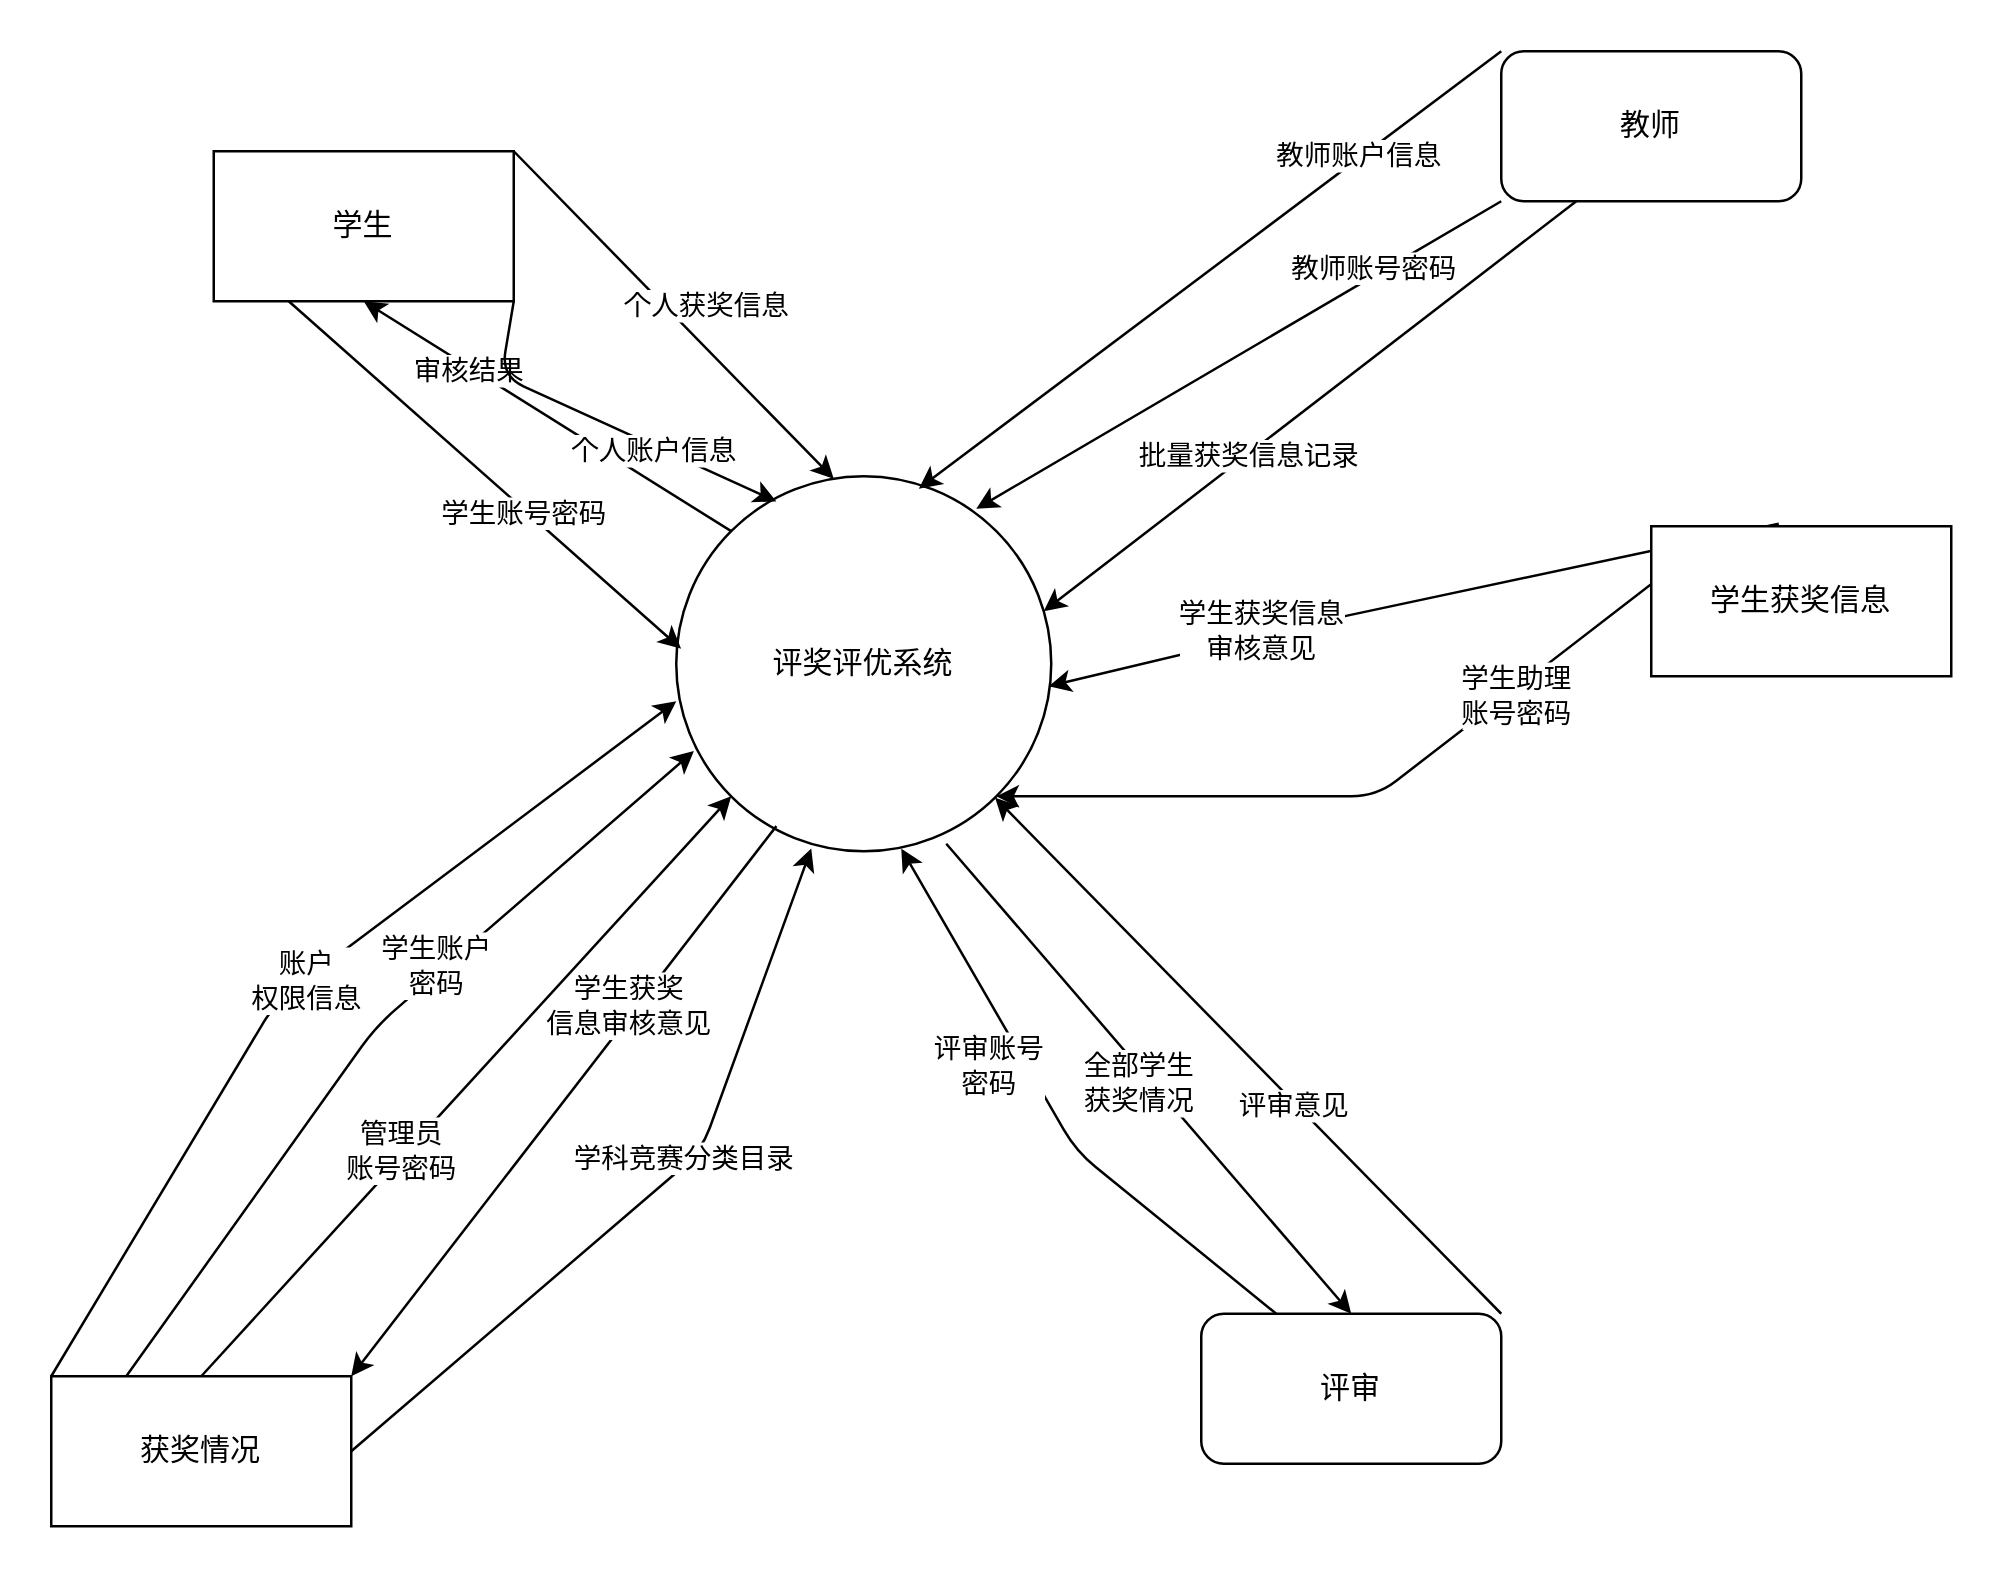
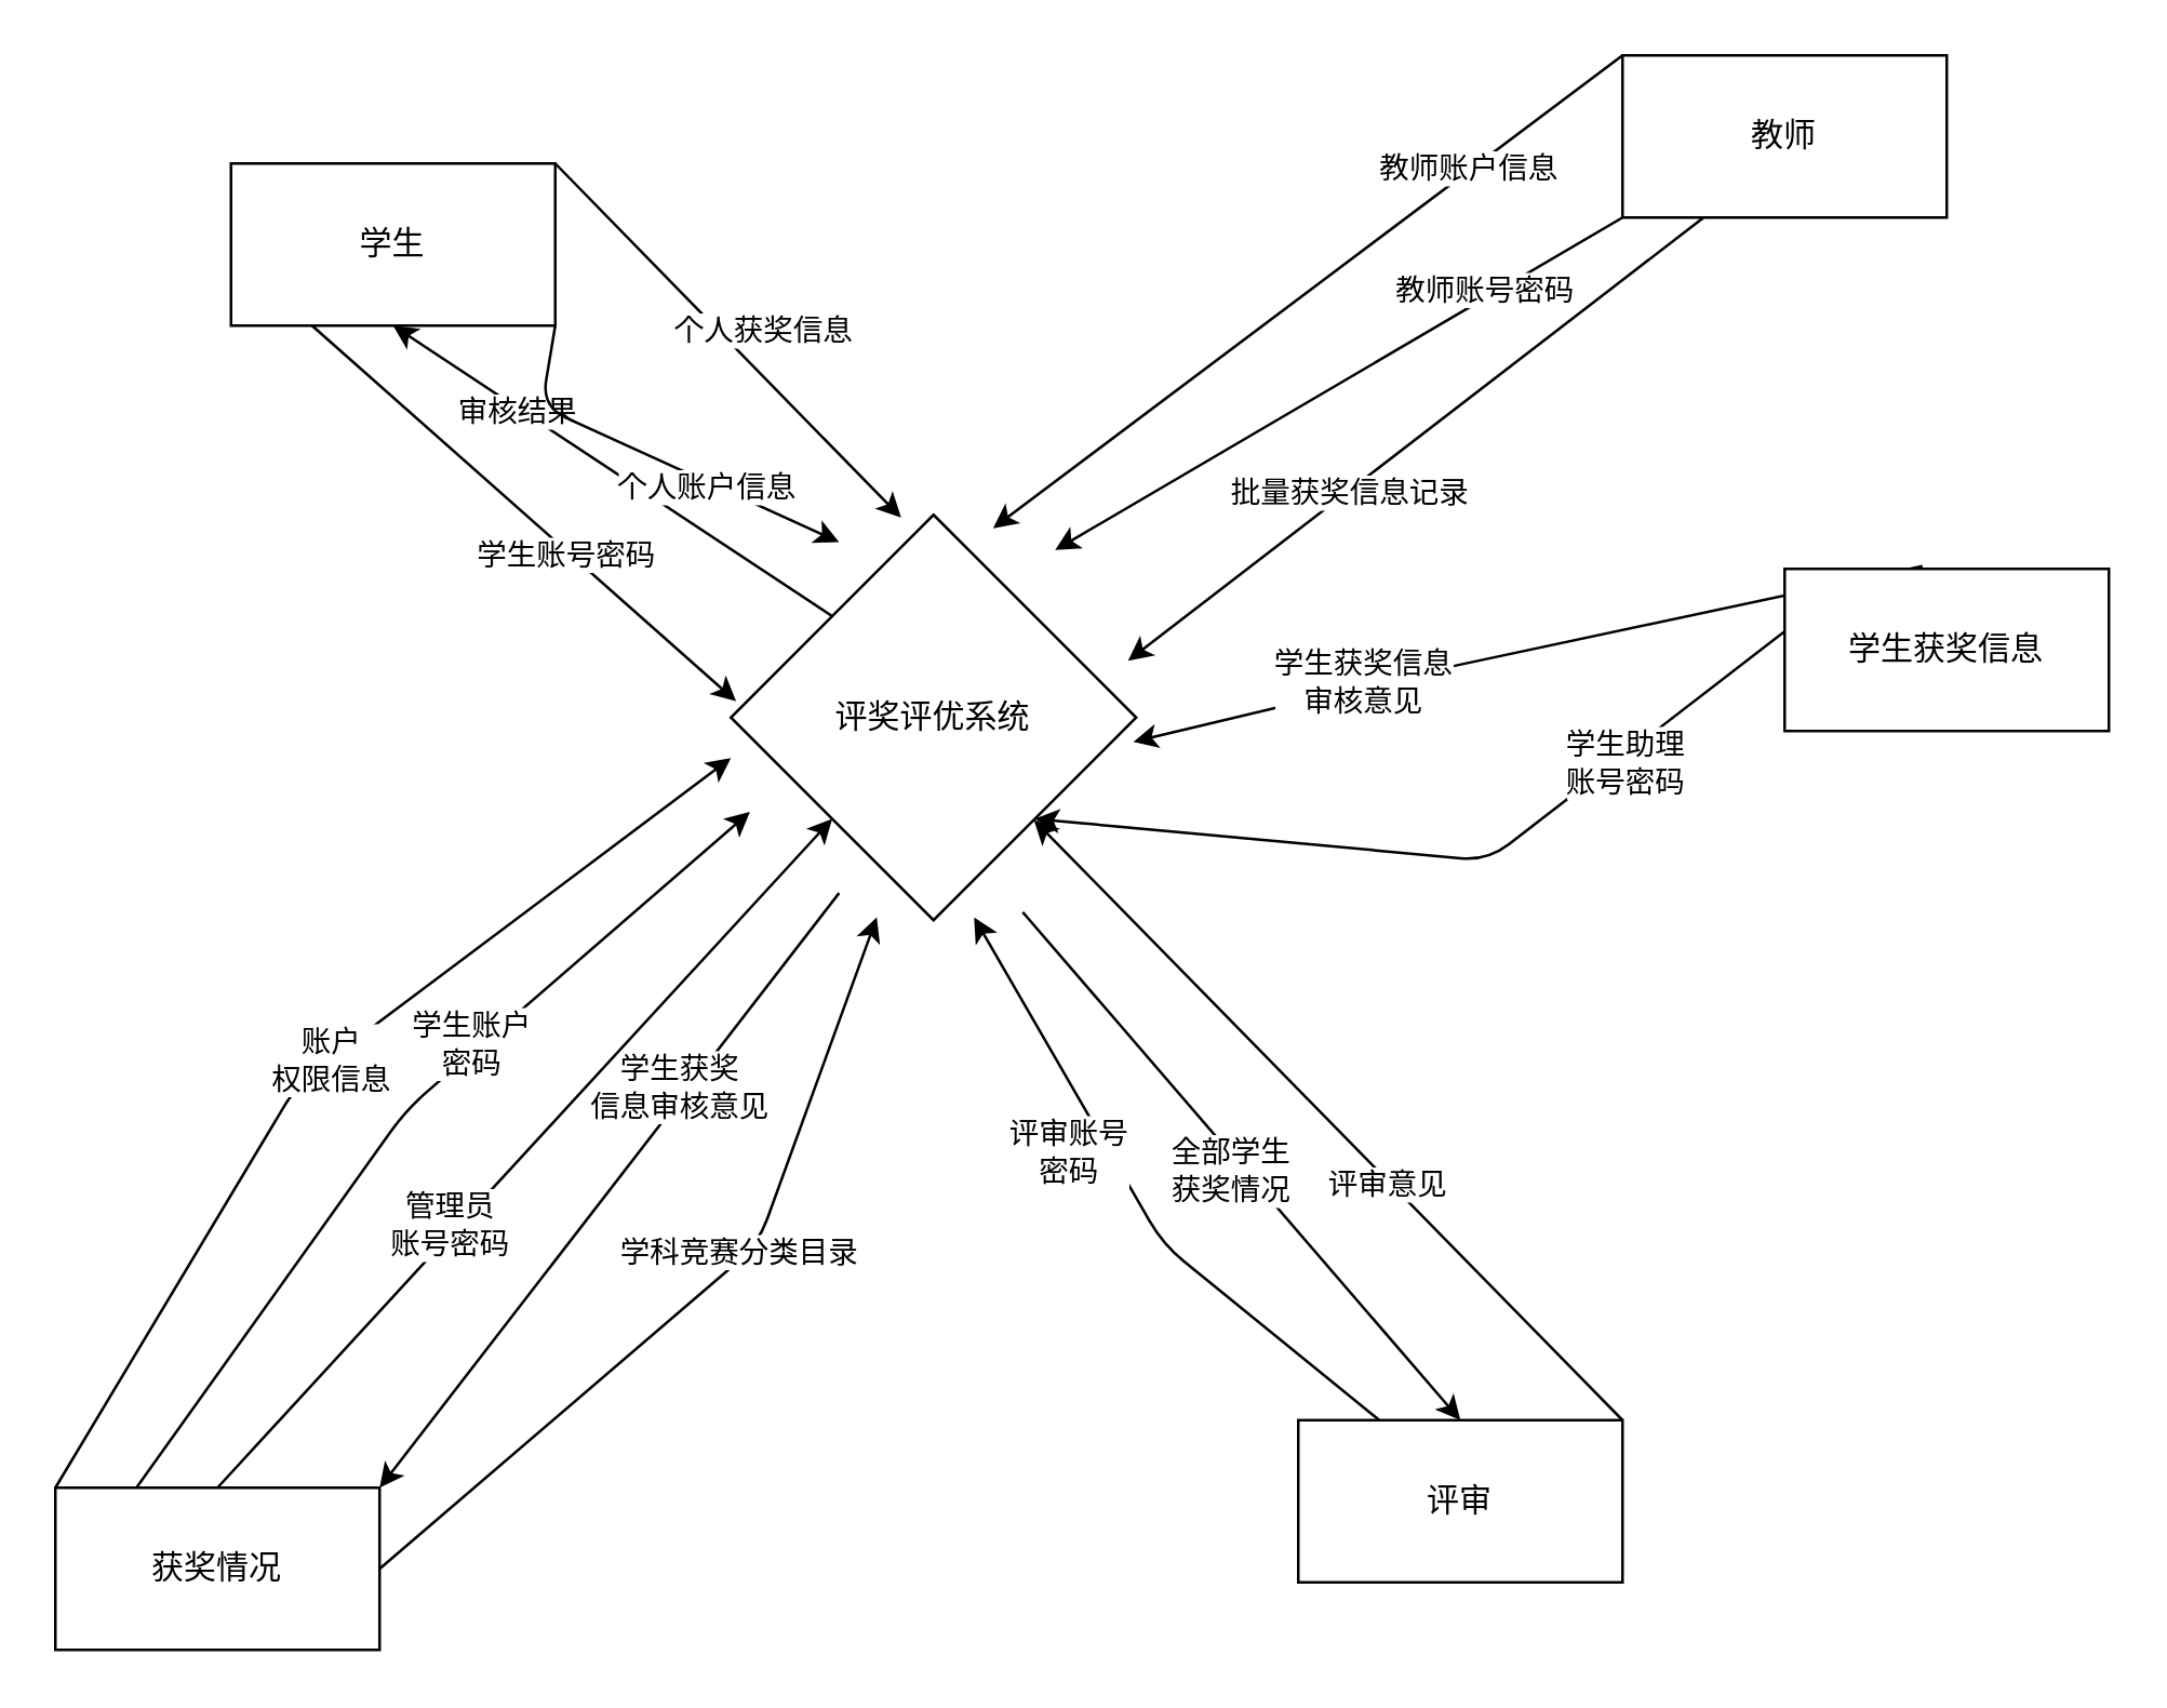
  <mxCell id="0" />
  <mxCell id="1" parent="0" />
  <mxCell id="2" style="edgeStyle=none;html=1;exitX=0;exitY=0;exitDx=0;exitDy=0;entryX=0.5;entryY=1;entryDx=0;entryDy=0;" edge="1" parent="1" source="6" target="13"><mxGeometry relative="1" as="geometry" /></mxCell>
  <mxCell id="3" value="审核结果" style="edgeLabel;html=1;align=center;verticalAlign=middle;resizable=0;points=[];" vertex="1" connectable="0" parent="2"><mxGeometry x="0.434" relative="1" as="geometry"><mxPoint y="1" as="offset" /></mxGeometry></mxCell>
  <mxCell id="4" style="edgeStyle=none;html=1;exitX=0.72;exitY=0.98;exitDx=0;exitDy=0;exitPerimeter=0;entryX=0.5;entryY=0;entryDx=0;entryDy=0;" edge="1" parent="1" source="6" target="36"><mxGeometry relative="1" as="geometry"><mxPoint x="520" y="490" as="targetPoint" /></mxGeometry></mxCell>
  <mxCell id="5" value="全部学生&lt;br&gt;获奖情况" style="edgeLabel;html=1;align=center;verticalAlign=middle;resizable=0;points=[];" vertex="1" connectable="0" parent="4"><mxGeometry x="0.362" y="4" relative="1" as="geometry"><mxPoint x="-37" y="-30" as="offset" /></mxGeometry></mxCell>
- <mxCell id="6" value="评奖评优系统" style="ellipse;whiteSpace=wrap;html=1;aspect=fixed;" vertex="1" parent="1"><mxGeometry x="270" y="190" width="150" height="150" as="geometry" /></mxCell>
+ <mxCell id="6" value="评奖评优系统" style="rhombus;whiteSpace=wrap;html=1;aspect=fixed;" vertex="1" parent="1"><mxGeometry x="270" y="190" width="150" height="150" as="geometry" /></mxCell>
  <mxCell id="7" style="edgeStyle=none;html=1;exitX=1;exitY=1;exitDx=0;exitDy=0;entryX=0.267;entryY=0.067;entryDx=0;entryDy=0;entryPerimeter=0;" edge="1" parent="1" source="13" target="6"><mxGeometry relative="1" as="geometry"><Array as="points"><mxPoint x="200" y="150" /></Array></mxGeometry></mxCell>
  <mxCell id="8" value="个人账户信息" style="edgeLabel;html=1;align=center;verticalAlign=middle;resizable=0;points=[];" vertex="1" connectable="0" parent="7"><mxGeometry x="0.297" y="-2" relative="1" as="geometry"><mxPoint as="offset" /></mxGeometry></mxCell>
  <mxCell id="9" style="edgeStyle=none;html=1;exitX=1;exitY=0;exitDx=0;exitDy=0;entryX=0.42;entryY=0.007;entryDx=0;entryDy=0;entryPerimeter=0;" edge="1" parent="1" source="13" target="6"><mxGeometry relative="1" as="geometry" /></mxCell>
  <mxCell id="10" value="个人获奖信息" style="edgeLabel;html=1;align=center;verticalAlign=middle;resizable=0;points=[];" vertex="1" connectable="0" parent="9"><mxGeometry x="-0.342" y="-2" relative="1" as="geometry"><mxPoint x="36" y="17" as="offset" /></mxGeometry></mxCell>
  <mxCell id="11" style="edgeStyle=none;html=1;exitX=0.25;exitY=1;exitDx=0;exitDy=0;entryX=0.013;entryY=0.46;entryDx=0;entryDy=0;entryPerimeter=0;" edge="1" parent="1" source="13" target="6"><mxGeometry relative="1" as="geometry" /></mxCell>
  <mxCell id="12" value="学生账号密码" style="edgeLabel;html=1;align=center;verticalAlign=middle;resizable=0;points=[];" vertex="1" connectable="0" parent="11"><mxGeometry x="0.202" y="-1" relative="1" as="geometry"><mxPoint as="offset" /></mxGeometry></mxCell>
  <mxCell id="13" value="学生" style="rounded=0;whiteSpace=wrap;html=1;" vertex="1" parent="1"><mxGeometry x="85" y="60" width="120" height="60" as="geometry" /></mxCell>
  <mxCell id="14" style="edgeStyle=none;html=1;exitX=0.267;exitY=0.933;exitDx=0;exitDy=0;entryX=1;entryY=0;entryDx=0;entryDy=0;exitPerimeter=0;" edge="1" parent="1" source="6" target="24"><mxGeometry relative="1" as="geometry"><mxPoint x="220" y="380" as="targetPoint" /></mxGeometry></mxCell>
  <mxCell id="15" value="学生获奖&lt;br&gt;信息审核意见" style="edgeLabel;html=1;align=center;verticalAlign=middle;resizable=0;points=[];" vertex="1" connectable="0" parent="14"><mxGeometry x="-0.48" y="-2" relative="1" as="geometry"><mxPoint x="-14" y="16" as="offset" /></mxGeometry></mxCell>
  <mxCell id="16" style="edgeStyle=none;html=1;exitX=0.5;exitY=0;exitDx=0;exitDy=0;entryX=0;entryY=1;entryDx=0;entryDy=0;" edge="1" parent="1" source="24" target="6"><mxGeometry relative="1" as="geometry" /></mxCell>
  <mxCell id="17" value="管理员&lt;br&gt;账号密码" style="edgeLabel;html=1;align=center;verticalAlign=middle;resizable=0;points=[];" vertex="1" connectable="0" parent="16"><mxGeometry x="-0.235" y="2" relative="1" as="geometry"><mxPoint y="-1" as="offset" /></mxGeometry></mxCell>
  <mxCell id="18" style="edgeStyle=none;html=1;exitX=1;exitY=0.5;exitDx=0;exitDy=0;entryX=0.36;entryY=0.993;entryDx=0;entryDy=0;entryPerimeter=0;" edge="1" parent="1" source="24" target="6"><mxGeometry relative="1" as="geometry"><Array as="points"><mxPoint x="280" y="460" /></Array></mxGeometry></mxCell>
  <mxCell id="19" value="学科竞赛分类目录" style="edgeLabel;html=1;align=center;verticalAlign=middle;resizable=0;points=[];" vertex="1" connectable="0" parent="18"><mxGeometry x="0.346" y="-4" relative="1" as="geometry"><mxPoint x="-20" y="26" as="offset" /></mxGeometry></mxCell>
  <mxCell id="20" style="edgeStyle=none;html=1;exitX=0.25;exitY=0;exitDx=0;exitDy=0;entryX=0.047;entryY=0.733;entryDx=0;entryDy=0;entryPerimeter=0;" edge="1" parent="1" source="24" target="6"><mxGeometry relative="1" as="geometry"><mxPoint x="290" y="320" as="targetPoint" /><Array as="points"><mxPoint x="150" y="410" /></Array></mxGeometry></mxCell>
  <mxCell id="21" value="学生账户&lt;br&gt;密码" style="edgeLabel;html=1;align=center;verticalAlign=middle;resizable=0;points=[];" vertex="1" connectable="0" parent="20"><mxGeometry x="0.423" y="-2" relative="1" as="geometry"><mxPoint x="-31" y="20" as="offset" /></mxGeometry></mxCell>
  <mxCell id="22" style="edgeStyle=none;html=1;exitX=0;exitY=0;exitDx=0;exitDy=0;entryX=0;entryY=0.6;entryDx=0;entryDy=0;entryPerimeter=0;" edge="1" parent="1" source="24" target="6"><mxGeometry relative="1" as="geometry"><Array as="points"><mxPoint x="110" y="400" /></Array></mxGeometry></mxCell>
  <mxCell id="23" value="账户&lt;br&gt;权限信息" style="edgeLabel;html=1;align=center;verticalAlign=middle;resizable=0;points=[];" vertex="1" connectable="0" parent="22"><mxGeometry x="0.007" relative="1" as="geometry"><mxPoint as="offset" /></mxGeometry></mxCell>
  <mxCell id="24" value="获奖情况" style="rounded=0;whiteSpace=wrap;html=1;" vertex="1" parent="1"><mxGeometry x="20" y="550" width="120" height="60" as="geometry" /></mxCell>
  <mxCell id="25" style="edgeStyle=none;html=1;exitX=0;exitY=1;exitDx=0;exitDy=0;entryX=0.8;entryY=0.087;entryDx=0;entryDy=0;entryPerimeter=0;" edge="1" parent="1" source="31" target="6"><mxGeometry relative="1" as="geometry" /></mxCell>
  <mxCell id="26" value="教师账号密码" style="edgeLabel;html=1;align=center;verticalAlign=middle;resizable=0;points=[];" vertex="1" connectable="0" parent="25"><mxGeometry x="-0.534" y="-4" relative="1" as="geometry"><mxPoint y="1" as="offset" /></mxGeometry></mxCell>
  <mxCell id="27" style="edgeStyle=none;html=1;exitX=0.25;exitY=1;exitDx=0;exitDy=0;entryX=0.98;entryY=0.36;entryDx=0;entryDy=0;entryPerimeter=0;" edge="1" parent="1" source="31" target="6"><mxGeometry relative="1" as="geometry" /></mxCell>
  <mxCell id="28" value="批量获奖信息记录" style="edgeLabel;html=1;align=center;verticalAlign=middle;resizable=0;points=[];" vertex="1" connectable="0" parent="27"><mxGeometry x="0.234" relative="1" as="geometry"><mxPoint as="offset" /></mxGeometry></mxCell>
  <mxCell id="29" style="edgeStyle=none;html=1;exitX=0;exitY=0;exitDx=0;exitDy=0;entryX=0.647;entryY=0.033;entryDx=0;entryDy=0;entryPerimeter=0;" edge="1" parent="1" source="31" target="6"><mxGeometry relative="1" as="geometry" /></mxCell>
  <mxCell id="30" value="教师账户信息" style="edgeLabel;html=1;align=center;verticalAlign=middle;resizable=0;points=[];" vertex="1" connectable="0" parent="29"><mxGeometry x="-0.514" y="-2" relative="1" as="geometry"><mxPoint as="offset" /></mxGeometry></mxCell>
- <mxCell id="31" value="教师" style="whiteSpace=wrap;html=1;rounded=1;" vertex="1" parent="1"><mxGeometry x="600" y="20" width="120" height="60" as="geometry" /></mxCell>
+ <mxCell id="31" value="教师" style="rounded=0;whiteSpace=wrap;html=1;" vertex="1" parent="1"><mxGeometry x="600" y="20" width="120" height="60" as="geometry" /></mxCell>
  <mxCell id="32" style="edgeStyle=none;html=1;exitX=0.25;exitY=0;exitDx=0;exitDy=0;entryX=0.6;entryY=0.993;entryDx=0;entryDy=0;entryPerimeter=0;" edge="1" parent="1" source="36" target="6"><mxGeometry relative="1" as="geometry"><Array as="points"><mxPoint x="430" y="460" /></Array></mxGeometry></mxCell>
  <mxCell id="33" value="评审账号&lt;br&gt;密码" style="edgeLabel;html=1;align=center;verticalAlign=middle;resizable=0;points=[];" vertex="1" connectable="0" parent="32"><mxGeometry x="0.422" relative="1" as="geometry"><mxPoint y="26" as="offset" /></mxGeometry></mxCell>
  <mxCell id="34" style="edgeStyle=none;html=1;exitX=1;exitY=0;exitDx=0;exitDy=0;" edge="1" parent="1" source="36" target="6"><mxGeometry relative="1" as="geometry" /></mxCell>
  <mxCell id="35" value="评审意见" style="edgeLabel;html=1;align=center;verticalAlign=middle;resizable=0;points=[];" vertex="1" connectable="0" parent="34"><mxGeometry x="-0.399" y="-2" relative="1" as="geometry"><mxPoint x="-24" y="-20" as="offset" /></mxGeometry></mxCell>
- <mxCell id="36" value="评审" style="whiteSpace=wrap;html=1;rounded=1;" vertex="1" parent="1"><mxGeometry x="480" y="525" width="120" height="60" as="geometry" /></mxCell>
+ <mxCell id="36" value="评审" style="rounded=0;whiteSpace=wrap;html=1;" vertex="1" parent="1"><mxGeometry x="480" y="525" width="120" height="60" as="geometry" /></mxCell>
  <mxCell id="37" style="edgeStyle=none;html=1;exitX=0.25;exitY=0;exitDx=0;exitDy=0;entryX=1;entryY=1;entryDx=0;entryDy=0;" edge="1" parent="1" source="41" target="6"><mxGeometry relative="1" as="geometry"><Array as="points"><mxPoint x="550" y="318" /></Array></mxGeometry></mxCell>
  <mxCell id="38" value="学生助理&lt;br&gt;账号密码" style="edgeLabel;html=1;align=center;verticalAlign=middle;resizable=0;points=[];" vertex="1" connectable="0" parent="37"><mxGeometry x="-0.341" y="2" relative="1" as="geometry"><mxPoint as="offset" /></mxGeometry></mxCell>
  <mxCell id="39" style="edgeStyle=none;html=1;exitX=0.425;exitY=-0.017;exitDx=0;exitDy=0;entryX=0.993;entryY=0.56;entryDx=0;entryDy=0;entryPerimeter=0;exitPerimeter=0;" edge="1" parent="1" source="41" target="6"><mxGeometry relative="1" as="geometry"><mxPoint x="690" y="257.53" as="sourcePoint" /><mxPoint x="400" y="282.48" as="targetPoint" /><Array as="points"><mxPoint x="530" y="247.53" /></Array></mxGeometry></mxCell>
  <mxCell id="40" value="学生获奖信息&lt;br&gt;审核意见" style="edgeLabel;html=1;align=center;verticalAlign=middle;resizable=0;points=[];" vertex="1" connectable="0" parent="39"><mxGeometry x="0.416" y="-1" relative="1" as="geometry"><mxPoint y="-1" as="offset" /></mxGeometry></mxCell>
  <mxCell id="41" value="学生获奖信息" style="rounded=0;whiteSpace=wrap;html=1;" vertex="1" parent="1"><mxGeometry x="660" y="210" width="120" height="60" as="geometry" /></mxCell>
